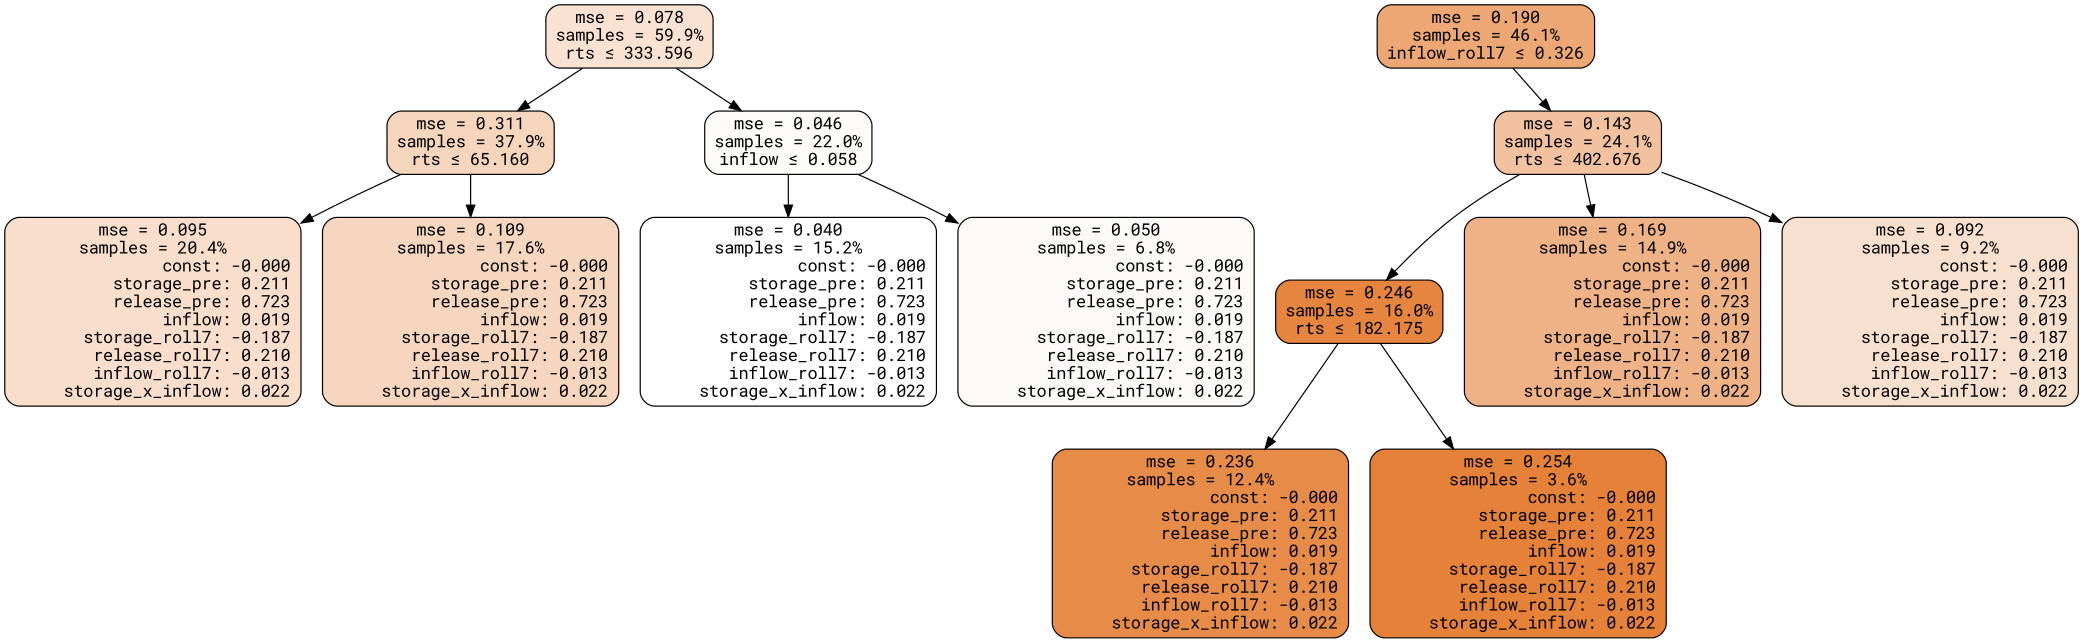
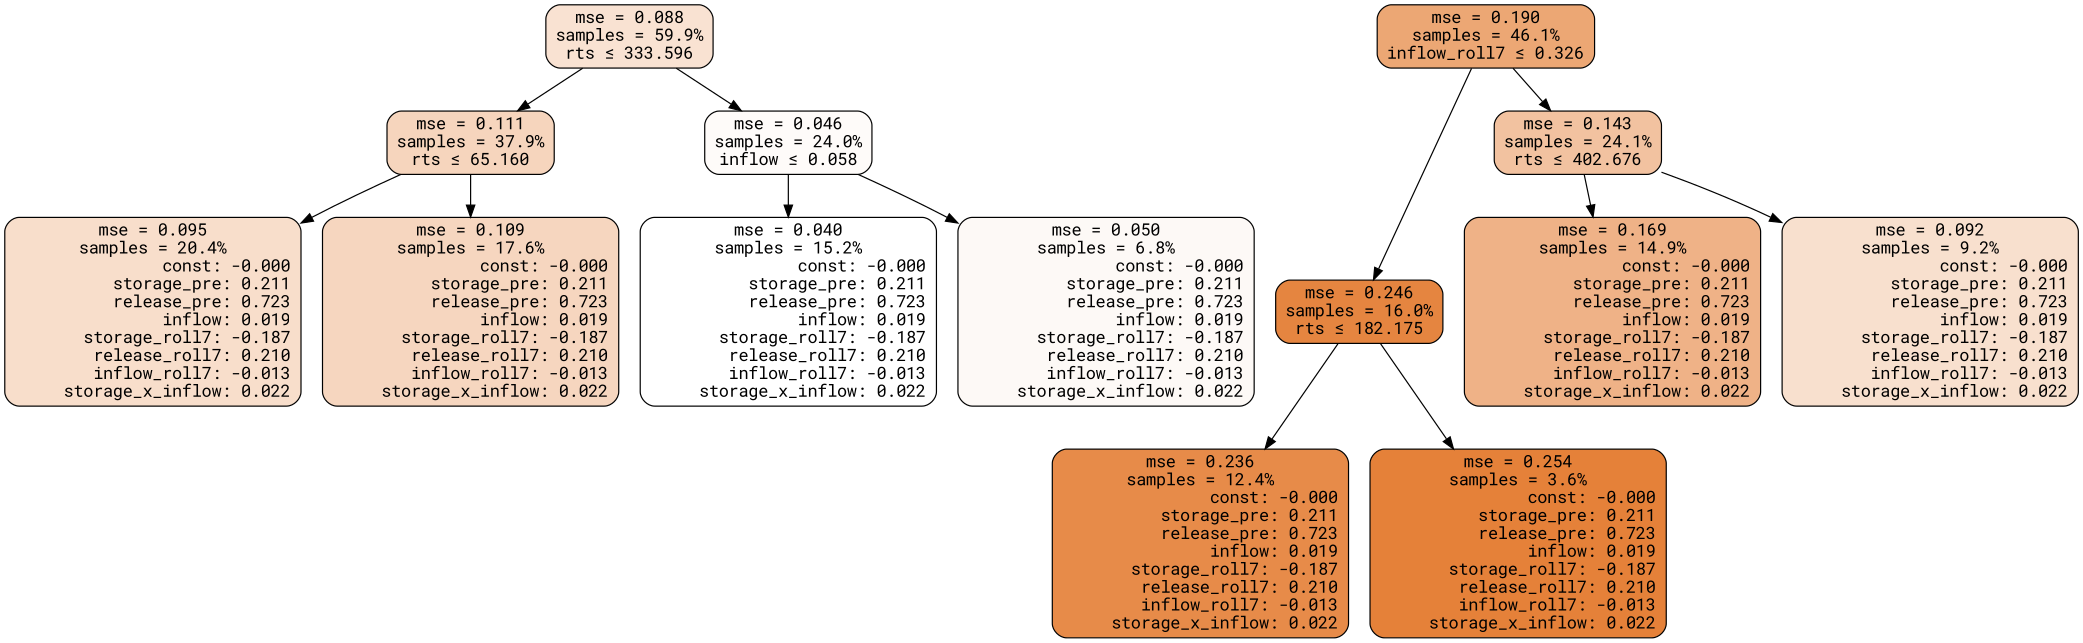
  digraph {
    fontname="Roboto Mono"
    node [color=black fontname="Roboto Mono" shape=rectangle style="filled, rounded"]
    edge [fontname="Roboto Mono"]
-   n1 [fillcolor="#f9e2d2" label="mse = 0.078\nsamples = 59.9%\nrts &le; 333.596"]
-   n2 [fillcolor="#f6d5bd" label="mse = 0.311\nsamples = 37.9%\nrts &le; 65.160"]
-   n3 [fillcolor="#fefbf9" label="mse = 0.046\nsamples = 22.0%\ninflow &le; 0.058"]
+   n1 [fillcolor="#f9e2d2" label="mse = 0.088\nsamples = 59.9%\nrts &le; 333.596"]
+   n2 [fillcolor="#f6d5bd" label="mse = 0.111\nsamples = 37.9%\nrts &le; 65.160"]
+   n3 [fillcolor="#fefbf9" label="mse = 0.046\nsamples = 24.0%\ninflow &le; 0.058"]
    n4 [fillcolor="#eca774" label="mse = 0.190\nsamples = 46.1%\ninflow_roll7 &le; 0.326"]
    n5 [fillcolor="#f2c2a0" label="mse = 0.143\nsamples = 24.1%\nrts &le; 402.676"]
    n6 [fillcolor="#e58540" label="mse = 0.246\nsamples = 16.0%\nrts &le; 182.175"]
    n7 [fillcolor="#f8decb" label="mse = 0.095\nsamples = 20.4%\n               const: -0.000\n          storage_pre: 0.211\n          release_pre: 0.723\n               inflow: 0.019\n       storage_roll7: -0.187\n        release_roll7: 0.210\n        inflow_roll7: -0.013\n     storage_x_inflow: 0.022"]
    n8 [fillcolor="#f6d6bf" label="mse = 0.109\nsamples = 17.6%\n               const: -0.000\n          storage_pre: 0.211\n          release_pre: 0.723\n               inflow: 0.019\n       storage_roll7: -0.187\n        release_roll7: 0.210\n        inflow_roll7: -0.013\n     storage_x_inflow: 0.022"]
    n9 [fillcolor="#ffffff" label="mse = 0.040\nsamples = 15.2%\n               const: -0.000\n          storage_pre: 0.211\n          release_pre: 0.723\n               inflow: 0.019\n       storage_roll7: -0.187\n        release_roll7: 0.210\n        inflow_roll7: -0.013\n     storage_x_inflow: 0.022"]
    n10 [fillcolor="#fdf9f6" label="mse = 0.050\nsamples = 6.8%\n               const: -0.000\n          storage_pre: 0.211\n          release_pre: 0.723\n               inflow: 0.019\n       storage_roll7: -0.187\n        release_roll7: 0.210\n        inflow_roll7: -0.013\n     storage_x_inflow: 0.022"]
    n11 [fillcolor="#efb287" label="mse = 0.169\nsamples = 14.9%\n               const: -0.000\n          storage_pre: 0.211\n          release_pre: 0.723\n               inflow: 0.019\n       storage_roll7: -0.187\n        release_roll7: 0.210\n        inflow_roll7: -0.013\n     storage_x_inflow: 0.022"]
    n12 [fillcolor="#f8e0ce" label="mse = 0.092\nsamples = 9.2%\n               const: -0.000\n          storage_pre: 0.211\n          release_pre: 0.723\n               inflow: 0.019\n       storage_roll7: -0.187\n        release_roll7: 0.210\n        inflow_roll7: -0.013\n     storage_x_inflow: 0.022"]
    n13 [fillcolor="#e78b49" label="mse = 0.236\nsamples = 12.4%\n               const: -0.000\n          storage_pre: 0.211\n          release_pre: 0.723\n               inflow: 0.019\n       storage_roll7: -0.187\n        release_roll7: 0.210\n        inflow_roll7: -0.013\n     storage_x_inflow: 0.022"]
    n14 [fillcolor="#e58139" label="mse = 0.254\nsamples = 3.6%\n               const: -0.000\n          storage_pre: 0.211\n          release_pre: 0.723\n               inflow: 0.019\n       storage_roll7: -0.187\n        release_roll7: 0.210\n        inflow_roll7: -0.013\n     storage_x_inflow: 0.022"]
    n1 -> n2
    n1 -> n3
    n2 -> n7
    n2 -> n8
    n3 -> n9
    n3 -> n10
    n4 -> n5
-   n5 -> n6
+   n4 -> n6
    n5 -> n11
    n5 -> n12
    n6 -> n13
    n6 -> n14
  }
